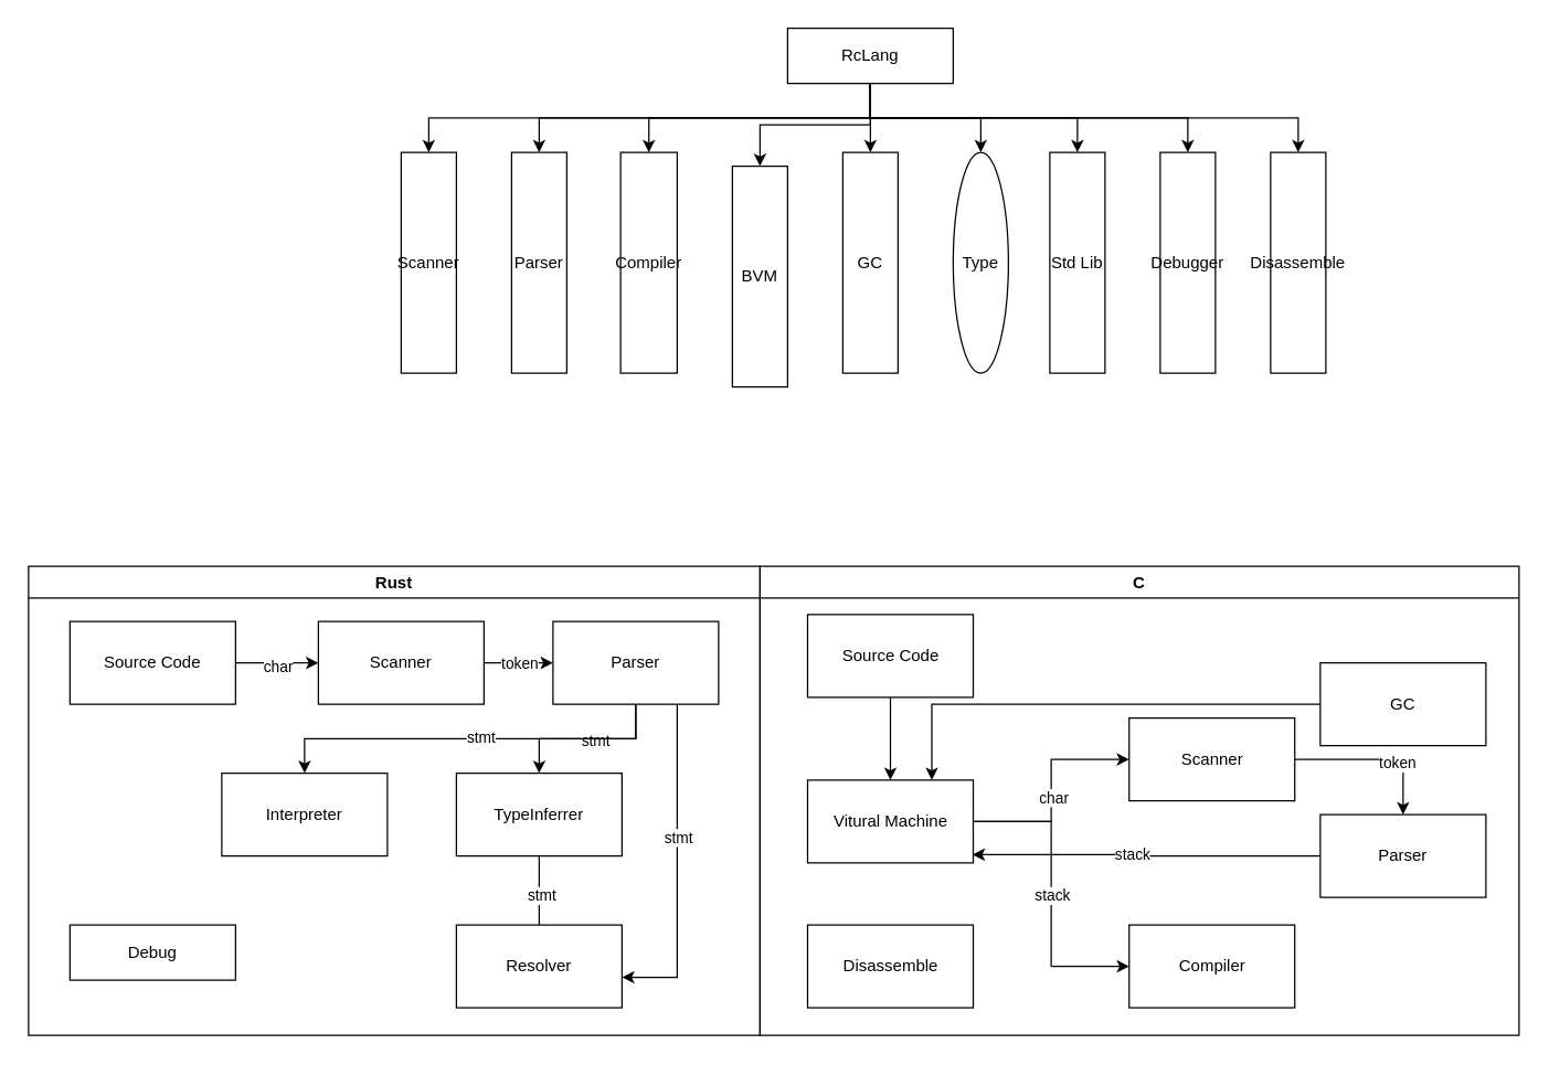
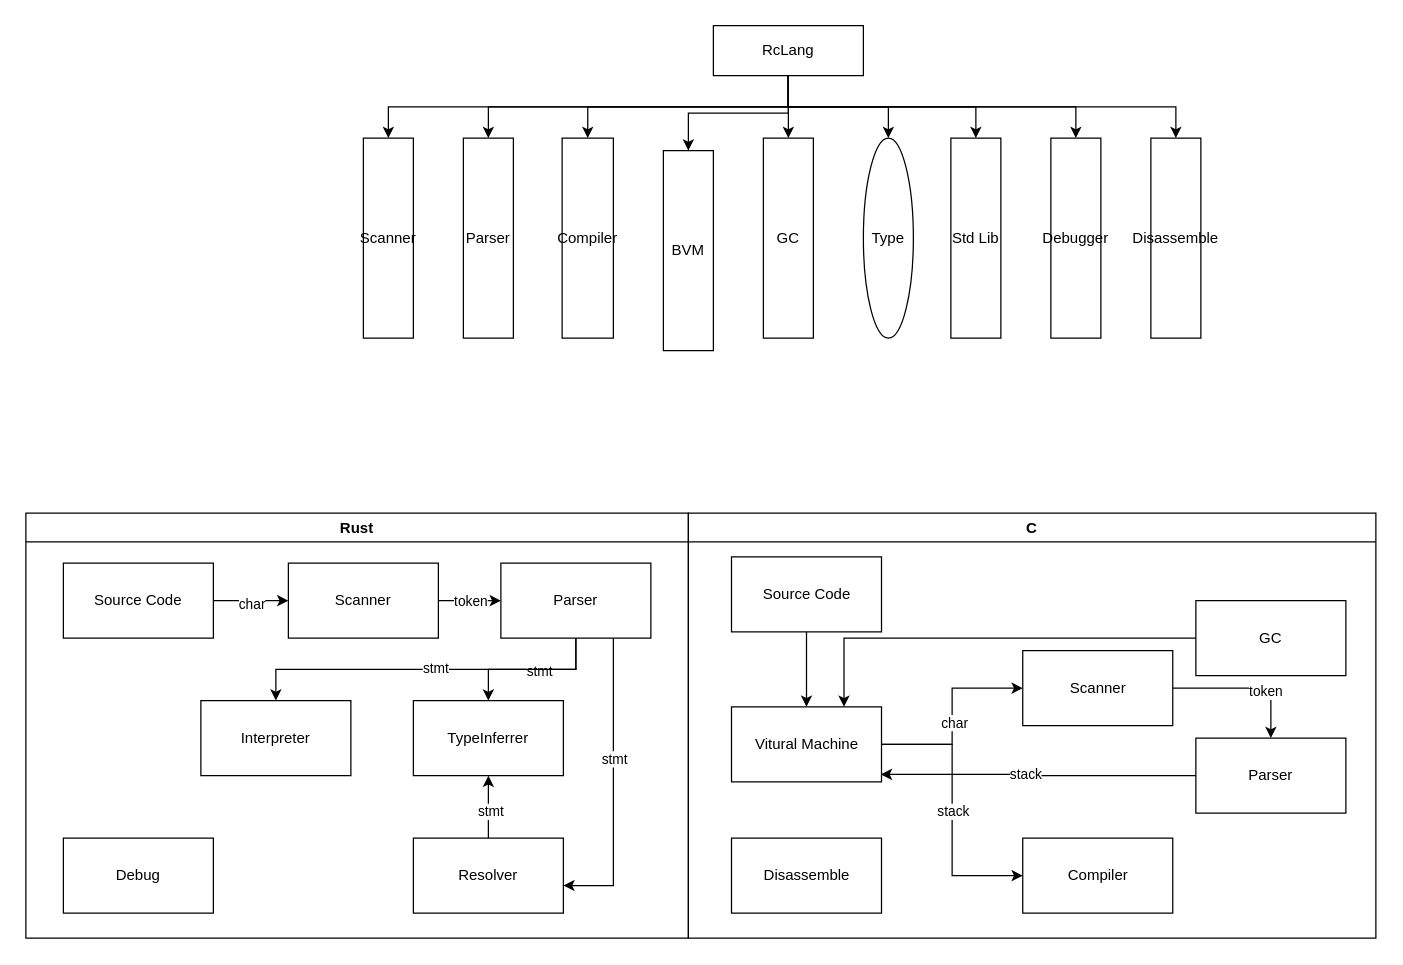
  <mxCell id="0" />
  <mxCell id="1" parent="0" />
  <mxCell id="2" value="Scanner" style="rounded=0;whiteSpace=wrap;html=1;" parent="1" vertex="1"><mxGeometry x="290" y="110" width="40" height="160" as="geometry" /></mxCell>
  <mxCell id="3" value="Parser" style="rounded=0;whiteSpace=wrap;html=1;" parent="1" vertex="1"><mxGeometry x="370" y="110" width="40" height="160" as="geometry" /></mxCell>
  <mxCell id="4" value="Compiler" style="rounded=0;whiteSpace=wrap;html=1;" parent="1" vertex="1"><mxGeometry x="449" y="110" width="41" height="160" as="geometry" /></mxCell>
  <mxCell id="5" value="Std Lib" style="rounded=0;whiteSpace=wrap;html=1;" parent="1" vertex="1"><mxGeometry x="760" y="110" width="40" height="160" as="geometry" /></mxCell>
  <mxCell id="6" value="BVM" style="rounded=0;whiteSpace=wrap;html=1;" parent="1" vertex="1"><mxGeometry x="530" y="120" width="40" height="160" as="geometry" /></mxCell>
  <mxCell id="7" value="Debugger" style="rounded=0;whiteSpace=wrap;html=1;" parent="1" vertex="1"><mxGeometry x="840" y="110" width="40" height="160" as="geometry" /></mxCell>
  <mxCell id="8" value="GC" style="rounded=0;whiteSpace=wrap;html=1;" parent="1" vertex="1"><mxGeometry x="610" y="110" width="40" height="160" as="geometry" /></mxCell>
  <mxCell id="9" value="Rust" style="swimlane;whiteSpace=wrap;html=1;" parent="1" vertex="1"><mxGeometry x="20" y="410" width="530" height="340" as="geometry"><mxRectangle x="640" y="560" width="70" height="30" as="alternateBounds" /></mxGeometry></mxCell>
  <mxCell id="10" style="edgeStyle=orthogonalEdgeStyle;rounded=0;orthogonalLoop=1;jettySize=auto;html=1;exitX=1;exitY=0.5;exitDx=0;exitDy=0;entryX=0;entryY=0.5;entryDx=0;entryDy=0;" parent="9" source="12" target="15" edge="1"><mxGeometry relative="1" as="geometry" /></mxCell>
  <mxCell id="11" value="char" style="edgeLabel;html=1;align=center;verticalAlign=middle;resizable=0;points=[];" parent="10" vertex="1" connectable="0"><mxGeometry y="-2" relative="1" as="geometry"><mxPoint as="offset" /></mxGeometry></mxCell>
  <mxCell id="12" value="Source Code" style="whiteSpace=wrap;html=1;" parent="9" vertex="1"><mxGeometry x="30" y="40" width="120" height="60" as="geometry" /></mxCell>
  <mxCell id="13" style="edgeStyle=orthogonalEdgeStyle;rounded=0;orthogonalLoop=1;jettySize=auto;html=1;exitX=1;exitY=0.5;exitDx=0;exitDy=0;entryX=0;entryY=0.5;entryDx=0;entryDy=0;" parent="9" source="15" target="20" edge="1"><mxGeometry relative="1" as="geometry" /></mxCell>
  <mxCell id="14" value="token" style="edgeLabel;html=1;align=center;verticalAlign=middle;resizable=0;points=[];" parent="13" vertex="1" connectable="0"><mxGeometry relative="1" as="geometry"><mxPoint as="offset" /></mxGeometry></mxCell>
  <mxCell id="15" value="Scanner" style="whiteSpace=wrap;html=1;" parent="9" vertex="1"><mxGeometry x="210" y="40" width="120" height="60" as="geometry" /></mxCell>
  <mxCell id="16" style="edgeStyle=orthogonalEdgeStyle;rounded=0;orthogonalLoop=1;jettySize=auto;html=1;exitX=0.5;exitY=1;exitDx=0;exitDy=0;entryX=0.5;entryY=0;entryDx=0;entryDy=0;" parent="9" source="20" target="22" edge="1"><mxGeometry relative="1" as="geometry" /></mxCell>
  <mxCell id="17" value="stmt" style="edgeLabel;html=1;align=center;verticalAlign=middle;resizable=0;points=[];" parent="16" vertex="1" connectable="0"><mxGeometry x="-0.08" y="1" relative="1" as="geometry"><mxPoint as="offset" /></mxGeometry></mxCell>
  <mxCell id="18" style="edgeStyle=orthogonalEdgeStyle;rounded=0;orthogonalLoop=1;jettySize=auto;html=1;exitX=0.5;exitY=1;exitDx=0;exitDy=0;entryX=0.5;entryY=0;entryDx=0;entryDy=0;" parent="9" source="20" target="21" edge="1"><mxGeometry relative="1" as="geometry" /></mxCell>
  <mxCell id="19" value="stmt" style="edgeLabel;html=1;align=center;verticalAlign=middle;resizable=0;points=[];" parent="18" vertex="1" connectable="0"><mxGeometry x="-0.045" y="-2" relative="1" as="geometry"><mxPoint as="offset" /></mxGeometry></mxCell>
  <mxCell id="20" value="Parser" style="whiteSpace=wrap;html=1;" parent="9" vertex="1"><mxGeometry x="380" y="40" width="120" height="60" as="geometry" /></mxCell>
  <mxCell id="21" value="Interpreter" style="whiteSpace=wrap;html=1;" parent="9" vertex="1"><mxGeometry x="140" y="150" width="120" height="60" as="geometry" /></mxCell>
  <mxCell id="22" value="TypeInferrer" style="whiteSpace=wrap;html=1;" parent="9" vertex="1"><mxGeometry x="310" y="150" width="120" height="60" as="geometry" /></mxCell>
- <mxCell id="23" style="edgeStyle=orthogonalEdgeStyle;rounded=0;orthogonalLoop=1;jettySize=auto;html=1;exitX=0.5;exitY=0;exitDx=0;exitDy=0;entryX=0.5;entryY=1;entryDx=0;entryDy=0;endArrow=none;" parent="9" source="25" target="22" edge="1"><mxGeometry relative="1" as="geometry" /></mxCell>
+ <mxCell id="23" style="edgeStyle=orthogonalEdgeStyle;rounded=0;orthogonalLoop=1;jettySize=auto;html=1;exitX=0.5;exitY=0;exitDx=0;exitDy=0;entryX=0.5;entryY=1;entryDx=0;entryDy=0;" parent="9" source="25" target="22" edge="1"><mxGeometry relative="1" as="geometry" /></mxCell>
  <mxCell id="24" value="stmt" style="edgeLabel;html=1;align=center;verticalAlign=middle;resizable=0;points=[];" parent="23" vertex="1" connectable="0"><mxGeometry x="-0.12" y="-1" relative="1" as="geometry"><mxPoint as="offset" /></mxGeometry></mxCell>
  <mxCell id="25" value="Resolver" style="whiteSpace=wrap;html=1;" parent="9" vertex="1"><mxGeometry x="310" y="260" width="120" height="60" as="geometry" /></mxCell>
- <mxCell id="26" value="Debug" style="whiteSpace=wrap;html=1;" parent="9" vertex="1"><mxGeometry x="30" y="260" width="120" height="40" as="geometry" /></mxCell>
+ <mxCell id="26" value="Debug" style="whiteSpace=wrap;html=1;" parent="9" vertex="1"><mxGeometry x="30" y="260" width="120" height="60" as="geometry" /></mxCell>
  <mxCell id="27" style="edgeStyle=orthogonalEdgeStyle;rounded=0;orthogonalLoop=1;jettySize=auto;html=1;exitX=0.75;exitY=1;exitDx=0;exitDy=0;entryX=1;entryY=0.633;entryDx=0;entryDy=0;entryPerimeter=0;" parent="9" source="20" target="25" edge="1"><mxGeometry relative="1" as="geometry" /></mxCell>
  <mxCell id="28" value="stmt" style="edgeLabel;html=1;align=center;verticalAlign=middle;resizable=0;points=[];" parent="27" vertex="1" connectable="0"><mxGeometry x="-0.193" relative="1" as="geometry"><mxPoint as="offset" /></mxGeometry></mxCell>
  <mxCell id="29" value="C" style="swimlane;whiteSpace=wrap;html=1;" parent="1" vertex="1"><mxGeometry x="550" y="410" width="550" height="340" as="geometry" /></mxCell>
  <mxCell id="30" value="" style="edgeStyle=orthogonalEdgeStyle;rounded=0;orthogonalLoop=1;jettySize=auto;html=1;" parent="29" source="31" target="36" edge="1"><mxGeometry relative="1" as="geometry" /></mxCell>
  <mxCell id="31" value="Source Code" style="whiteSpace=wrap;html=1;" parent="29" vertex="1"><mxGeometry x="34.5" y="35" width="120" height="60" as="geometry" /></mxCell>
  <mxCell id="32" value="" style="edgeStyle=orthogonalEdgeStyle;rounded=0;orthogonalLoop=1;jettySize=auto;html=1;" parent="29" source="36" target="39" edge="1"><mxGeometry relative="1" as="geometry" /></mxCell>
  <mxCell id="33" value="char" style="edgeLabel;html=1;align=center;verticalAlign=middle;resizable=0;points=[];" parent="32" vertex="1" connectable="0"><mxGeometry x="-0.069" relative="1" as="geometry"><mxPoint x="1" as="offset" /></mxGeometry></mxCell>
  <mxCell id="34" style="edgeStyle=orthogonalEdgeStyle;rounded=0;orthogonalLoop=1;jettySize=auto;html=1;exitX=1;exitY=0.5;exitDx=0;exitDy=0;entryX=0;entryY=0.5;entryDx=0;entryDy=0;" parent="29" source="36" target="43" edge="1"><mxGeometry relative="1" as="geometry" /></mxCell>
  <mxCell id="35" value="stack" style="edgeLabel;html=1;align=center;verticalAlign=middle;resizable=0;points=[];" parent="34" vertex="1" connectable="0"><mxGeometry x="0.005" relative="1" as="geometry"><mxPoint as="offset" /></mxGeometry></mxCell>
  <mxCell id="36" value="Vitural Machine" style="whiteSpace=wrap;html=1;" parent="29" vertex="1"><mxGeometry x="34.5" y="155" width="120" height="60" as="geometry" /></mxCell>
  <mxCell id="37" value="" style="edgeStyle=orthogonalEdgeStyle;rounded=0;orthogonalLoop=1;jettySize=auto;html=1;" parent="29" source="39" target="42" edge="1"><mxGeometry relative="1" as="geometry" /></mxCell>
  <mxCell id="38" value="token" style="edgeLabel;html=1;align=center;verticalAlign=middle;resizable=0;points=[];" parent="37" vertex="1" connectable="0"><mxGeometry x="0.25" y="-2" relative="1" as="geometry"><mxPoint as="offset" /></mxGeometry></mxCell>
  <mxCell id="39" value="Scanner" style="whiteSpace=wrap;html=1;" parent="29" vertex="1"><mxGeometry x="267.5" y="110" width="120" height="60" as="geometry" /></mxCell>
  <mxCell id="40" style="edgeStyle=orthogonalEdgeStyle;rounded=0;orthogonalLoop=1;jettySize=auto;html=1;exitX=0;exitY=0.5;exitDx=0;exitDy=0;entryX=0.996;entryY=0.9;entryDx=0;entryDy=0;entryPerimeter=0;" parent="29" source="42" target="36" edge="1"><mxGeometry relative="1" as="geometry"><mxPoint x="156" y="195" as="targetPoint" /></mxGeometry></mxCell>
  <mxCell id="41" value="stack" style="edgeLabel;html=1;align=center;verticalAlign=middle;resizable=0;points=[];" parent="40" vertex="1" connectable="0"><mxGeometry x="0.094" y="-1" relative="1" as="geometry"><mxPoint as="offset" /></mxGeometry></mxCell>
  <mxCell id="42" value="Parser" style="whiteSpace=wrap;html=1;" parent="29" vertex="1"><mxGeometry x="406" y="180" width="120" height="60" as="geometry" /></mxCell>
  <mxCell id="43" value="Compiler" style="whiteSpace=wrap;html=1;" parent="29" vertex="1"><mxGeometry x="267.5" y="260" width="120" height="60" as="geometry" /></mxCell>
  <mxCell id="44" value="Disassemble" style="whiteSpace=wrap;html=1;" parent="29" vertex="1"><mxGeometry x="34.5" y="260" width="120" height="60" as="geometry" /></mxCell>
  <mxCell id="45" style="edgeStyle=orthogonalEdgeStyle;rounded=0;orthogonalLoop=1;jettySize=auto;html=1;exitX=0;exitY=0.5;exitDx=0;exitDy=0;entryX=0.75;entryY=0;entryDx=0;entryDy=0;" parent="29" source="46" target="36" edge="1"><mxGeometry relative="1" as="geometry" /></mxCell>
  <mxCell id="46" value="GC" style="whiteSpace=wrap;html=1;" parent="29" vertex="1"><mxGeometry x="406" y="70" width="120" height="60" as="geometry" /></mxCell>
  <mxCell id="47" style="edgeStyle=orthogonalEdgeStyle;rounded=0;orthogonalLoop=1;jettySize=auto;html=1;exitX=0.5;exitY=1;exitDx=0;exitDy=0;entryX=0.5;entryY=0;entryDx=0;entryDy=0;" parent="1" source="56" target="2" edge="1"><mxGeometry relative="1" as="geometry" /></mxCell>
  <mxCell id="48" style="edgeStyle=orthogonalEdgeStyle;rounded=0;orthogonalLoop=1;jettySize=auto;html=1;exitX=0.5;exitY=1;exitDx=0;exitDy=0;entryX=0.5;entryY=0;entryDx=0;entryDy=0;" parent="1" source="56" target="3" edge="1"><mxGeometry relative="1" as="geometry" /></mxCell>
  <mxCell id="49" style="edgeStyle=orthogonalEdgeStyle;rounded=0;orthogonalLoop=1;jettySize=auto;html=1;exitX=0.5;exitY=1;exitDx=0;exitDy=0;entryX=0.5;entryY=0;entryDx=0;entryDy=0;" parent="1" source="56" target="4" edge="1"><mxGeometry relative="1" as="geometry" /></mxCell>
  <mxCell id="50" style="edgeStyle=orthogonalEdgeStyle;rounded=0;orthogonalLoop=1;jettySize=auto;html=1;exitX=0.5;exitY=1;exitDx=0;exitDy=0;entryX=0.5;entryY=0;entryDx=0;entryDy=0;" parent="1" source="56" target="6" edge="1"><mxGeometry relative="1" as="geometry" /></mxCell>
  <mxCell id="51" style="edgeStyle=orthogonalEdgeStyle;rounded=0;orthogonalLoop=1;jettySize=auto;html=1;exitX=0.5;exitY=1;exitDx=0;exitDy=0;entryX=0.5;entryY=0;entryDx=0;entryDy=0;" parent="1" source="56" target="8" edge="1"><mxGeometry relative="1" as="geometry" /></mxCell>
  <mxCell id="52" style="edgeStyle=orthogonalEdgeStyle;rounded=0;orthogonalLoop=1;jettySize=auto;html=1;exitX=0.5;exitY=1;exitDx=0;exitDy=0;entryX=0.5;entryY=0;entryDx=0;entryDy=0;" parent="1" source="56" target="5" edge="1"><mxGeometry relative="1" as="geometry" /></mxCell>
  <mxCell id="53" style="edgeStyle=orthogonalEdgeStyle;rounded=0;orthogonalLoop=1;jettySize=auto;html=1;exitX=0.5;exitY=1;exitDx=0;exitDy=0;entryX=0.5;entryY=0;entryDx=0;entryDy=0;" parent="1" source="56" target="7" edge="1"><mxGeometry relative="1" as="geometry" /></mxCell>
  <mxCell id="54" style="edgeStyle=orthogonalEdgeStyle;rounded=0;orthogonalLoop=1;jettySize=auto;html=1;exitX=0.5;exitY=1;exitDx=0;exitDy=0;entryX=0.5;entryY=0;entryDx=0;entryDy=0;" parent="1" source="56" target="57" edge="1"><mxGeometry relative="1" as="geometry" /></mxCell>
  <mxCell id="55" style="edgeStyle=orthogonalEdgeStyle;rounded=0;orthogonalLoop=1;jettySize=auto;html=1;exitX=0.5;exitY=1;exitDx=0;exitDy=0;entryX=0.5;entryY=0;entryDx=0;entryDy=0;" edge="1" parent="1" source="56" target="58"><mxGeometry relative="1" as="geometry" /></mxCell>
  <mxCell id="56" value="RcLang" style="rounded=0;whiteSpace=wrap;html=1;" parent="1" vertex="1"><mxGeometry x="570" y="20" width="120" height="40" as="geometry" /></mxCell>
  <mxCell id="57" value="Disassemble" style="whiteSpace=wrap;html=1;" parent="1" vertex="1"><mxGeometry x="920" y="110" width="40" height="160" as="geometry" /></mxCell>
  <mxCell id="58" value="Type" style="ellipse;whiteSpace=wrap;html=1;" vertex="1" parent="1"><mxGeometry x="690" y="110" width="40" height="160" as="geometry" /></mxCell>
